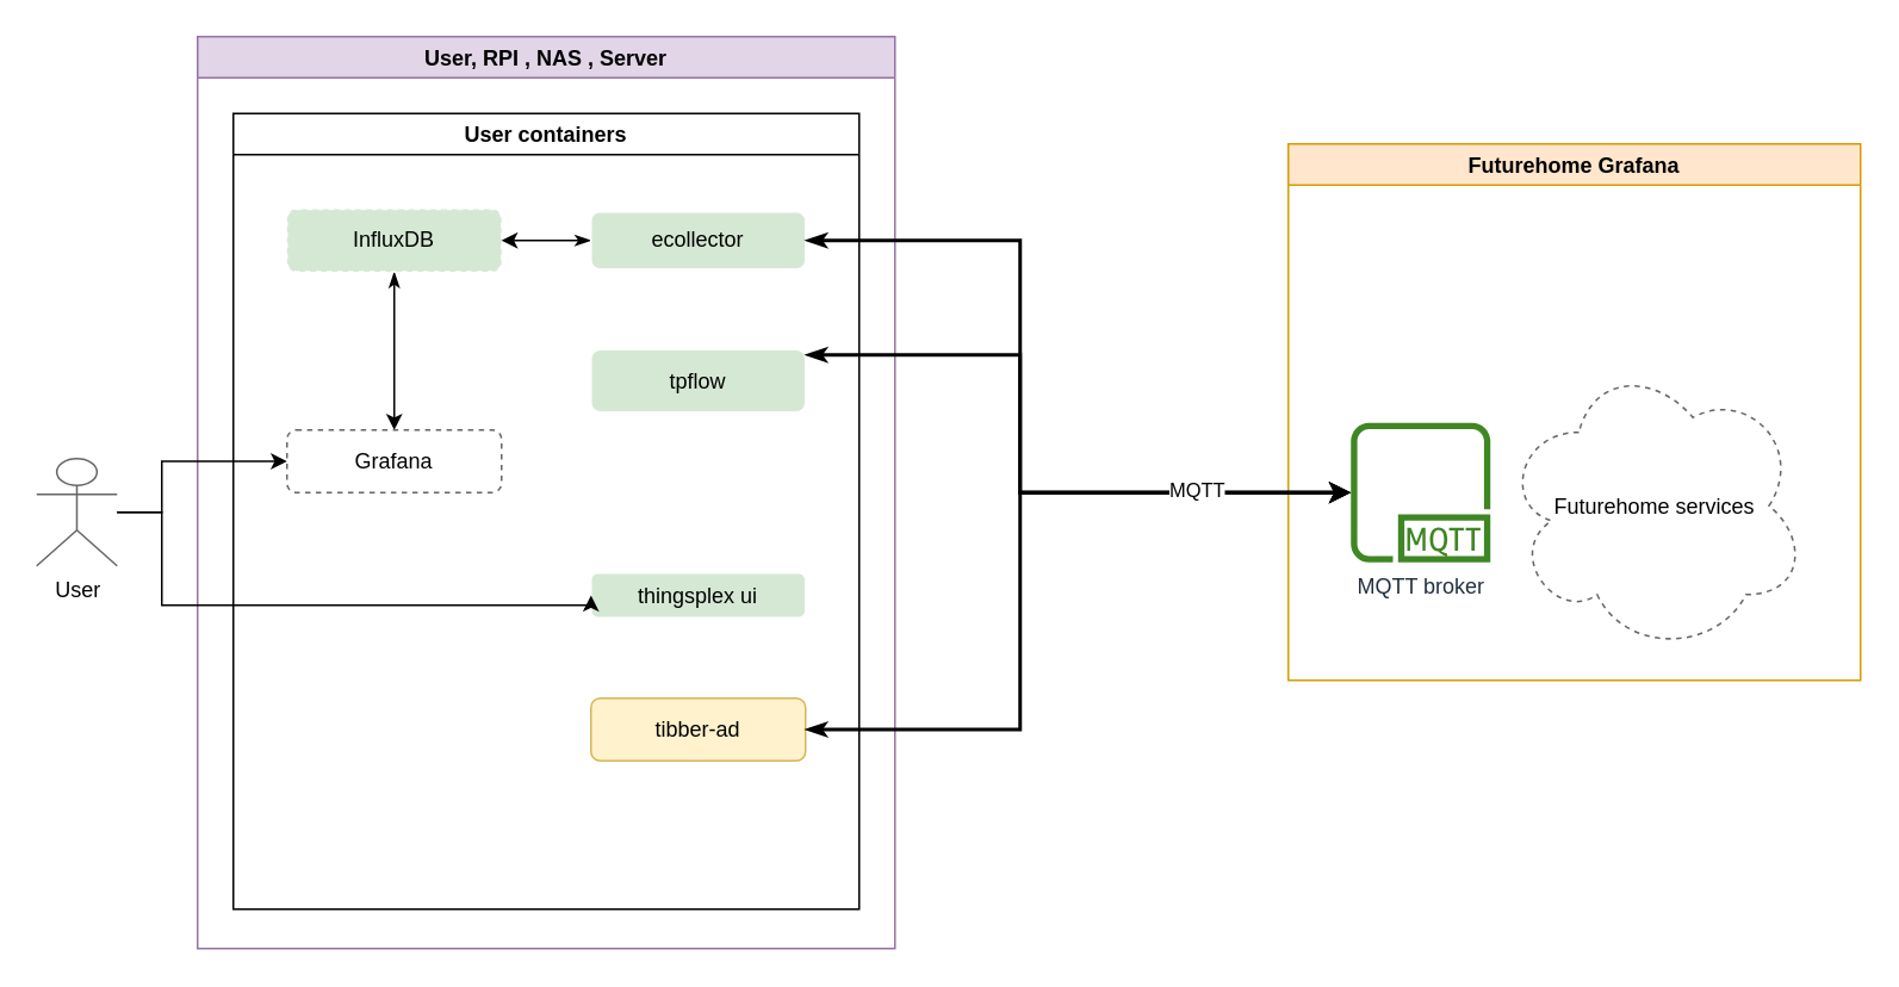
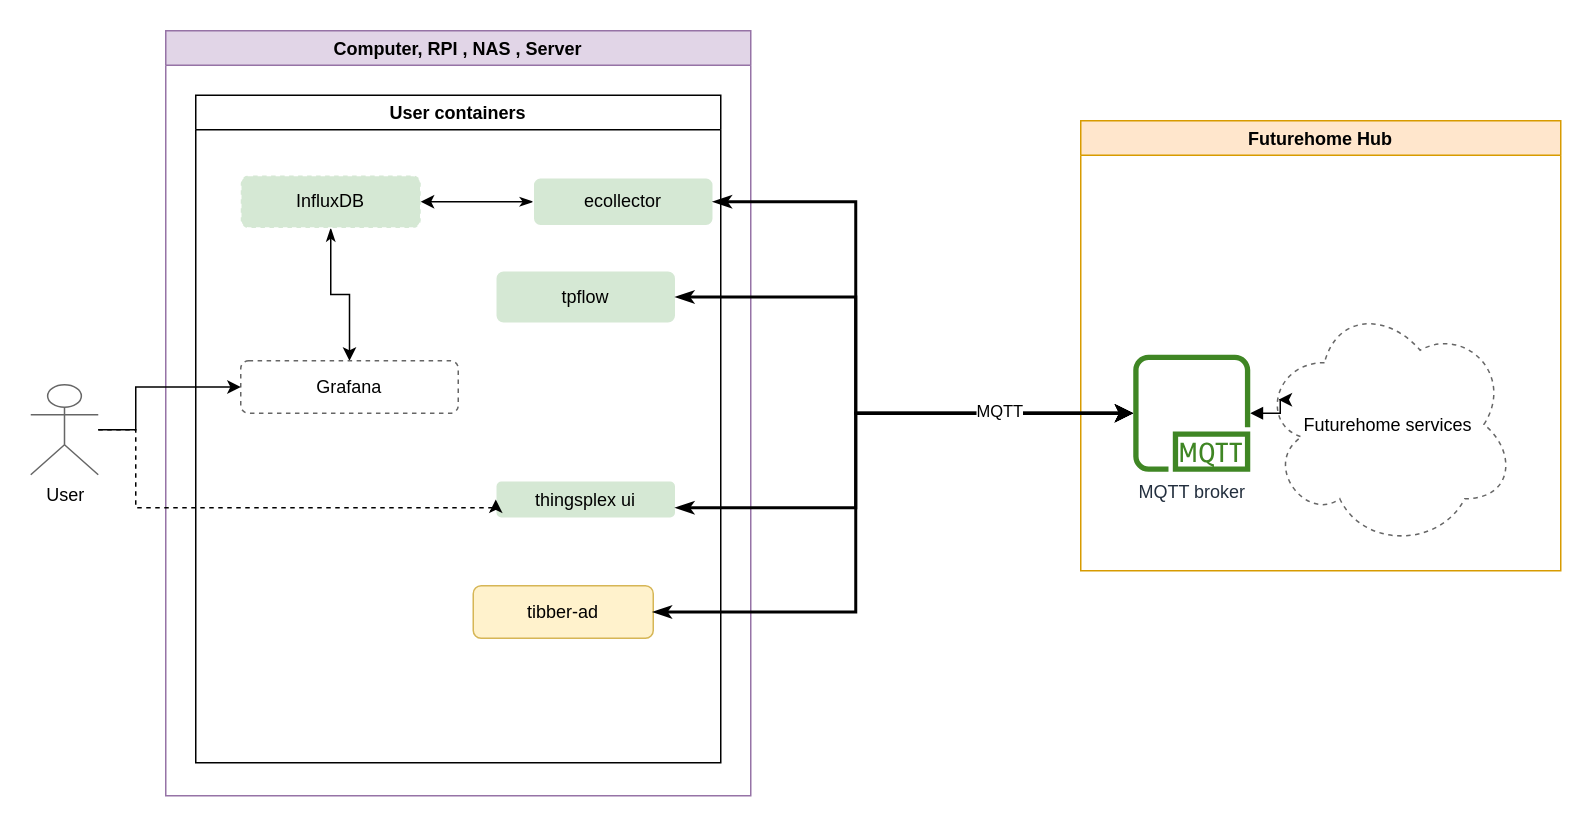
  <mxCell id="0" />
  <mxCell id="1" parent="0" />
- <mxCell id="2" value="User, RPI , NAS , Server" style="swimlane;fillColor=#e1d5e7;strokeColor=#9673a6;" vertex="1" parent="1"><mxGeometry x="110" y="20" width="390" height="510" as="geometry" /></mxCell>
+ <mxCell id="2" value="Computer, RPI , NAS , Server" style="swimlane;fillColor=#e1d5e7;strokeColor=#9673a6;" vertex="1" parent="1"><mxGeometry x="110" y="20" width="390" height="510" as="geometry" /></mxCell>
  <mxCell id="3" value="User containers" style="swimlane;" vertex="1" parent="2"><mxGeometry x="20" y="43" width="350" height="445" as="geometry" /></mxCell>
  <mxCell id="4" style="edgeStyle=orthogonalEdgeStyle;rounded=0;orthogonalLoop=1;jettySize=auto;html=1;entryX=0.5;entryY=0;entryDx=0;entryDy=0;startArrow=classicThin;startFill=1;" edge="1" parent="3" source="5" target="11"><mxGeometry relative="1" as="geometry" /></mxCell>
  <mxCell id="5" value="InfluxDB" style="rounded=1;whiteSpace=wrap;html=1;fillColor=#d5e8d4;strokeColor=#FFFFFF;dashed=1;" vertex="1" parent="3"><mxGeometry x="30" y="53.5" width="120" height="35" as="geometry" /></mxCell>
  <mxCell id="6" style="edgeStyle=orthogonalEdgeStyle;rounded=0;orthogonalLoop=1;jettySize=auto;html=1;entryX=1;entryY=0.5;entryDx=0;entryDy=0;startArrow=classicThin;startFill=1;" edge="1" parent="3" source="7" target="5"><mxGeometry relative="1" as="geometry" /></mxCell>
- <mxCell id="7" value="ecollector" style="rounded=1;whiteSpace=wrap;html=1;fillColor=#d5e8d4;strokeColor=#FFFFFF;" vertex="1" parent="3"><mxGeometry x="200" y="55" width="120" height="32" as="geometry" /></mxCell>
- <mxCell id="8" value="tpflow" style="rounded=1;whiteSpace=wrap;html=1;fillColor=#d5e8d4;strokeColor=#FFFFFF;" vertex="1" parent="3"><mxGeometry x="200" y="132" width="120" height="35" as="geometry" /></mxCell>
+ <mxCell id="7" value="ecollector" style="rounded=1;whiteSpace=wrap;html=1;fillColor=#d5e8d4;strokeColor=#FFFFFF;" vertex="1" parent="3"><mxGeometry x="225" y="55" width="120" height="32" as="geometry" /></mxCell>
+ <mxCell id="8" value="tpflow" style="rounded=1;whiteSpace=wrap;html=1;fillColor=#d5e8d4;strokeColor=#FFFFFF;" vertex="1" parent="3"><mxGeometry x="200" y="117" width="120" height="35" as="geometry" /></mxCell>
  <mxCell id="9" value="thingsplex ui" style="rounded=1;whiteSpace=wrap;html=1;fillColor=#d5e8d4;strokeColor=#FFFFFF;" vertex="1" parent="3"><mxGeometry x="200" y="257" width="120" height="25" as="geometry" /></mxCell>
- <mxCell id="10" value="tibber-ad" style="rounded=1;whiteSpace=wrap;html=1;fillColor=#fff2cc;strokeColor=#d6b656;" vertex="1" parent="3"><mxGeometry x="200" y="327" width="120" height="35" as="geometry" /></mxCell>
- <mxCell id="11" value="Grafana" style="rounded=1;whiteSpace=wrap;html=1;fillColor=none;strokeColor=#666666;dashed=1;" vertex="1" parent="3"><mxGeometry x="30" y="177" width="120" height="35" as="geometry" /></mxCell>
- <mxCell id="12" value="Futurehome Grafana" style="swimlane;fillColor=#ffe6cc;strokeColor=#d79b00;" vertex="1" parent="1"><mxGeometry x="720" y="80" width="320" height="300" as="geometry" /></mxCell>
+ <mxCell id="10" value="tibber-ad" style="rounded=1;whiteSpace=wrap;html=1;fillColor=#fff2cc;strokeColor=#d6b656;" vertex="1" parent="3"><mxGeometry x="185" y="327" width="120" height="35" as="geometry" /></mxCell>
+ <mxCell id="11" value="Grafana" style="rounded=1;whiteSpace=wrap;html=1;fillColor=none;strokeColor=#666666;dashed=1;" vertex="1" parent="3"><mxGeometry x="30" y="177" width="145" height="35" as="geometry" /></mxCell>
+ <mxCell id="12" value="Futurehome Hub" style="swimlane;fillColor=#ffe6cc;strokeColor=#d79b00;" vertex="1" parent="1"><mxGeometry x="720" y="80" width="320" height="300" as="geometry" /></mxCell>
+ <mxCell id="13" style="edgeStyle=orthogonalEdgeStyle;rounded=0;orthogonalLoop=1;jettySize=auto;html=1;entryX=0.07;entryY=0.4;entryDx=0;entryDy=0;entryPerimeter=0;startArrow=block;startFill=1;" edge="1" parent="12" source="14" target="15"><mxGeometry relative="1" as="geometry" /></mxCell>
  <mxCell id="14" value="MQTT broker" style="sketch=0;outlineConnect=0;fontColor=#232F3E;gradientColor=none;fillColor=#3F8624;strokeColor=none;dashed=0;verticalLabelPosition=bottom;verticalAlign=top;align=center;html=1;fontSize=12;fontStyle=0;aspect=fixed;pointerEvents=1;shape=mxgraph.aws4.mqtt_protocol;" vertex="1" parent="12"><mxGeometry x="35" y="156" width="78" height="78" as="geometry" /></mxCell>
  <mxCell id="15" value="Futurehome services" style="ellipse;shape=cloud;whiteSpace=wrap;html=1;dashed=1;strokeColor=#666666;fillColor=none;" vertex="1" parent="12"><mxGeometry x="120" y="120" width="170" height="165" as="geometry" /></mxCell>
  <mxCell id="16" style="edgeStyle=orthogonalEdgeStyle;rounded=0;orthogonalLoop=1;jettySize=auto;html=1;startArrow=classicThin;startFill=1;strokeWidth=2;" edge="1" parent="1" source="7" target="14"><mxGeometry relative="1" as="geometry"><mxPoint x="610" y="280" as="targetPoint" /><Array as="points"><mxPoint x="570" y="134" /><mxPoint x="570" y="275" /></Array></mxGeometry></mxCell>
  <mxCell id="17" style="edgeStyle=orthogonalEdgeStyle;rounded=0;orthogonalLoop=1;jettySize=auto;html=1;startArrow=classicThin;startFill=1;strokeWidth=2;" edge="1" parent="1" source="8" target="14"><mxGeometry relative="1" as="geometry"><Array as="points"><mxPoint x="570" y="198" /><mxPoint x="570" y="275" /></Array></mxGeometry></mxCell>
+ <mxCell id="18" style="edgeStyle=orthogonalEdgeStyle;rounded=0;orthogonalLoop=1;jettySize=auto;html=1;startArrow=classicThin;startFill=1;strokeWidth=2;" edge="1" parent="1" source="9" target="14"><mxGeometry relative="1" as="geometry"><Array as="points"><mxPoint x="570" y="338" /><mxPoint x="570" y="275" /></Array></mxGeometry></mxCell>
  <mxCell id="19" style="edgeStyle=orthogonalEdgeStyle;rounded=0;orthogonalLoop=1;jettySize=auto;html=1;startArrow=classicThin;startFill=1;strokeWidth=2;" edge="1" parent="1" source="10" target="14"><mxGeometry relative="1" as="geometry"><Array as="points"><mxPoint x="570" y="408" /><mxPoint x="570" y="275" /></Array></mxGeometry></mxCell>
  <mxCell id="20" value="MQTT" style="edgeLabel;html=1;align=center;verticalAlign=middle;resizable=0;points=[];" vertex="1" connectable="0" parent="19"><mxGeometry x="0.603" y="2" relative="1" as="geometry"><mxPoint as="offset" /></mxGeometry></mxCell>
  <mxCell id="21" style="edgeStyle=orthogonalEdgeStyle;rounded=0;orthogonalLoop=1;jettySize=auto;html=1;entryX=0;entryY=0.5;entryDx=0;entryDy=0;startArrow=none;startFill=0;strokeColor=none;" edge="1" parent="1" source="24" target="11"><mxGeometry relative="1" as="geometry" /></mxCell>
- <mxCell id="22" style="edgeStyle=orthogonalEdgeStyle;rounded=0;orthogonalLoop=1;jettySize=auto;html=1;entryX=0;entryY=0.5;entryDx=0;entryDy=0;startArrow=none;startFill=0;" edge="1" parent="1" source="24" target="9"><mxGeometry relative="1" as="geometry"><Array as="points"><mxPoint x="90" y="286" /><mxPoint x="90" y="338" /></Array></mxGeometry></mxCell>
+ <mxCell id="22" style="edgeStyle=orthogonalEdgeStyle;rounded=0;orthogonalLoop=1;jettySize=auto;html=1;entryX=0;entryY=0.5;entryDx=0;entryDy=0;startArrow=none;startFill=0;dashed=1;" edge="1" parent="1" source="24" target="9"><mxGeometry relative="1" as="geometry"><Array as="points"><mxPoint x="90" y="286" /><mxPoint x="90" y="338" /></Array></mxGeometry></mxCell>
  <mxCell id="23" style="edgeStyle=orthogonalEdgeStyle;rounded=0;orthogonalLoop=1;jettySize=auto;html=1;entryX=0;entryY=0.5;entryDx=0;entryDy=0;startArrow=none;startFill=0;" edge="1" parent="1" source="24" target="11"><mxGeometry relative="1" as="geometry"><Array as="points"><mxPoint x="90" y="286" /><mxPoint x="90" y="258" /></Array></mxGeometry></mxCell>
  <mxCell id="24" value="User" style="shape=umlActor;verticalLabelPosition=bottom;verticalAlign=top;html=1;outlineConnect=0;strokeColor=#666666;fillColor=none;" vertex="1" parent="1"><mxGeometry x="20" y="256" width="45" height="60" as="geometry" /></mxCell>
